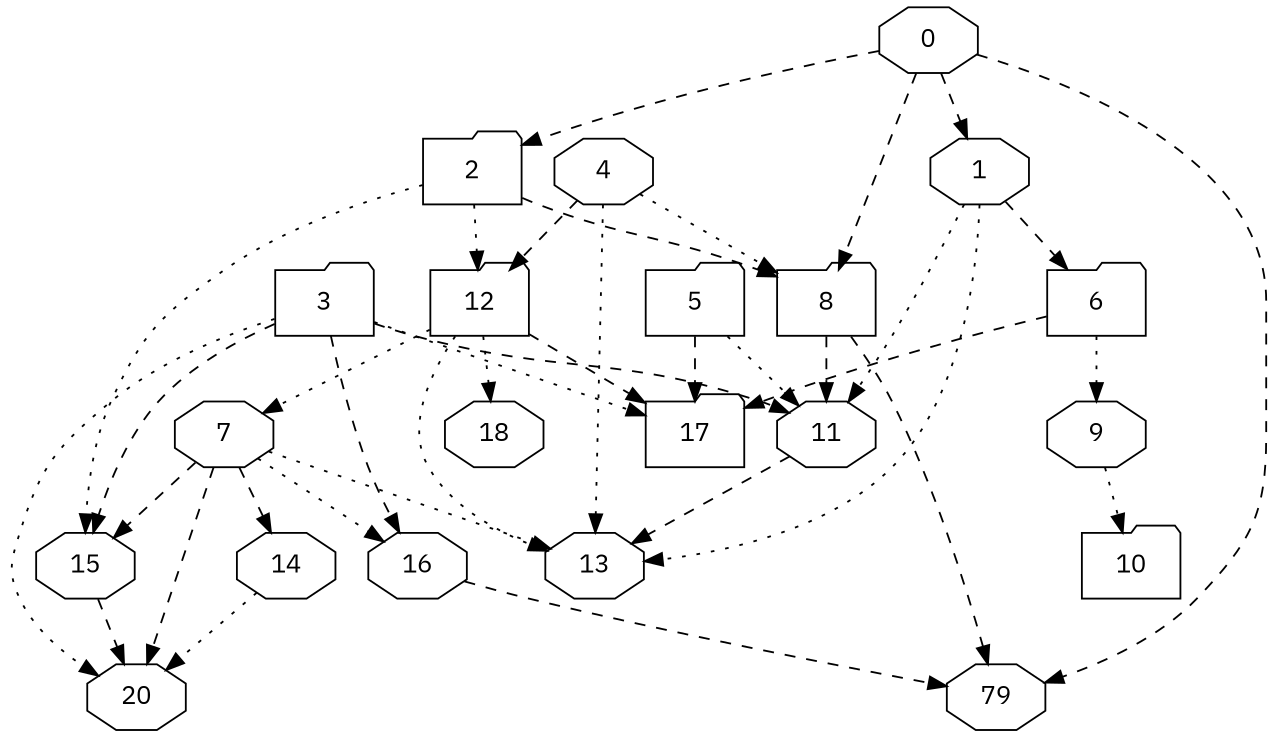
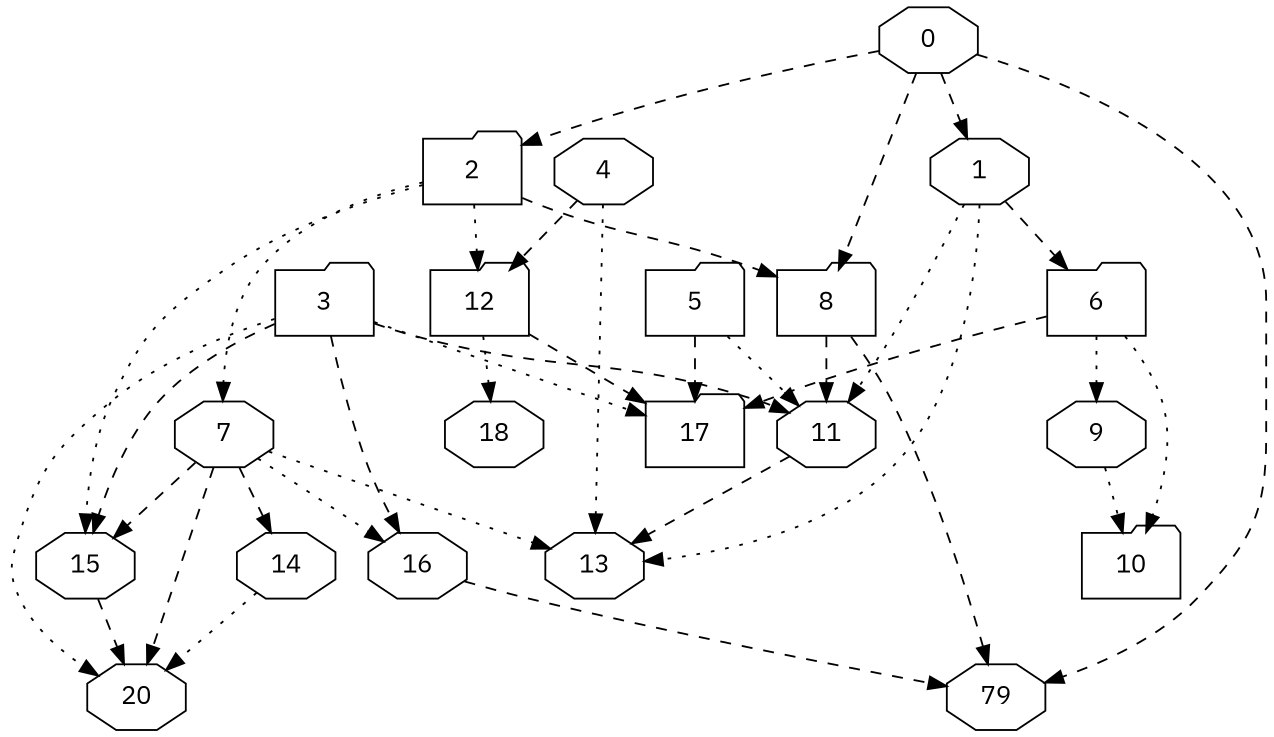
  digraph {
    fontname="IBM Plex Sans"
    node [Weight=8 fontname="IBM Plex Sans" shape=octagon]
    edge [Weight=12 fontname="IBM Plex Sans" style=dashed]
    0 [Weight=9]
    2 [Weight=6 shape=folder]
    1 [Weight=10]
    8 [Weight=3 shape=folder]
    n5 [Weight=5 label=79]
    7 [Weight=7]
    12 [Weight=9 shape=folder]
    15 [Weight=6]
    13
    6 [Weight=9 shape=folder]
    11 [Weight=2]
    4
    16 [Weight=10]
    20 [Weight=6]
    14 [Weight=10]
    17 [shape=folder]
    18 [Weight=7]
    9
    10 [shape=folder]
    3 [Weight=10 shape=folder]
    5 [Weight=6 shape=folder]
    0 -> 2 [Weight=54]
    0 -> 1 [Weight=60]
    0 -> 8 [Weight=30]
    0 -> n5 [Weight=30]
    2 -> 8
-   12 -> 7 [Weight=60 style=dotted]
+   2 -> 7 [Weight=60 style=dotted]
    2 -> 12 [Weight=42 style=dotted]
    2 -> 15 [Weight=60 style=dotted]
    1 -> 13 [style=dotted]
    1 -> 6
    1 -> 11 [style=dotted]
    8 -> n5 [Weight=18]
    8 -> 11 [Weight=48]
    7 -> 15
    7 -> 13 [Weight=42 style=dotted]
    7 -> 16 [style=dotted]
    7 -> 20
    7 -> 14 [Weight=42]
-   12 -> 13 [Weight=24 style=dotted]
    12 -> 17
    12 -> 18 [Weight=60 style=dotted]
    15 -> 20 [Weight=24]
    6 -> 17 [Weight=24]
    6 -> 9 [Weight=18 style=dotted]
+   6 -> 10 [Weight=36 style=dotted]
    11 -> 13 [Weight=54]
-   4 -> 8 [Weight=54 style=dotted]
    4 -> 12 [Weight=60]
    4 -> 13 [Weight=24 style=dotted]
    16 -> n5 [Weight=60]
    14 -> 20 [Weight=36 style=dotted]
    9 -> 10 [Weight=18 style=dotted]
    3 -> 15 [Weight=48]
    3 -> 11 [Weight=48]
    3 -> 16 [Weight=60]
    3 -> 20 [Weight=24 style=dotted]
    3 -> 17 [Weight=54 style=dotted]
    5 -> 11 [Weight=30 style=dotted]
    5 -> 17 [Weight=36]
  }
